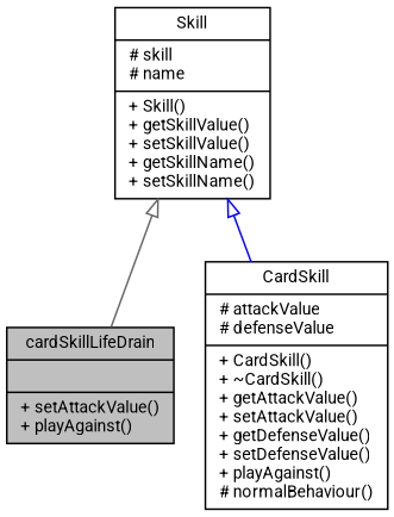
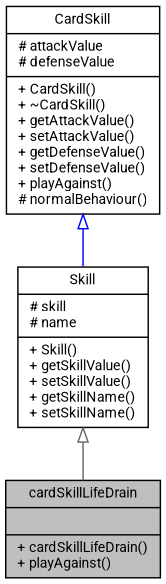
  digraph {
    fontname=Roboto
    node [color=black fontname=Roboto fontsize=10 shape=record]
    edge [arrowtail=onormal dir=back fontname=Roboto fontsize=10 labelfontname=Helvetica labelfontsize=10 style=solid]
-   n1 [fillcolor=grey75 fontcolor=black height=0.2 label="{cardSkillLifeDrain\n||+ setAttackValue()\l+ playAgainst()\l}" style=filled width=0.4]
+   n1 [fillcolor=grey75 fontcolor=black height=0.2 label="{cardSkillLifeDrain\n||+ cardSkillLifeDrain()\l+ playAgainst()\l}" style=filled width=0.4]
    n2 [height=0.2 label="{CardSkill\n|# attackValue\l# defenseValue\l|+ CardSkill()\l+ ~CardSkill()\l+ getAttackValue()\l+ setAttackValue()\l+ getDefenseValue()\l+ setDefenseValue()\l+ playAgainst()\l# normalBehaviour()\l}" width=0.4]
    n3 [height=0.2 label="{Skill\n|# skill\l# name\l|+ Skill()\l+ getSkillValue()\l+ setSkillValue()\l+ getSkillName()\l+ setSkillName()\l}" width=0.4]
    n3 -> n1 [color=gray40]
-   n3 -> n2 [color=blue]
+   n2 -> n3 [color=blue]
  }
